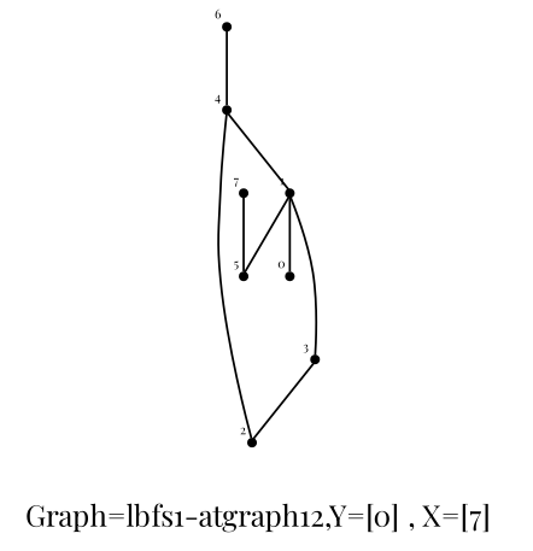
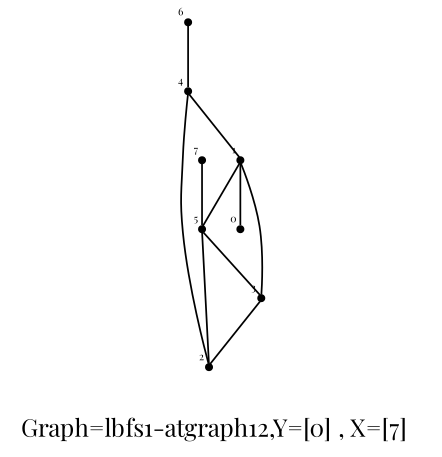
  graph {
    fontname="Playfair Display"
    label="Graph=lbfs1-atgraph12,Y=[0] , X=[7]  "
    labelloc=bottom
    node [fontname="Playfair Display" fontsize=6 shape=point]
    edge [fontname="Playfair Display"]
    0 [xlabel=0]
    1 [xlabel=1]
    5 [xlabel=5]
    2 [xlabel=2]
    3 [xlabel=3]
    4 [xlabel=4]
    6 [xlabel=6]
    7 [xlabel=7]
    1 -- 0
    1 -- 5
+   5 -- 2
+   5 -- 3
    3 -- 1
    3 -- 2
    4 -- 1
    4 -- 2
    6 -- 4
    7 -- 5
  }
